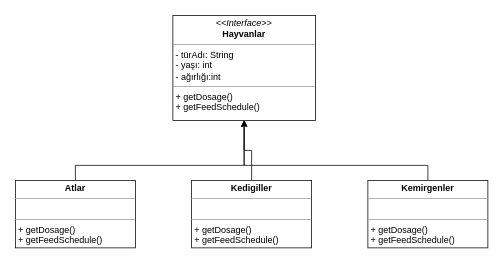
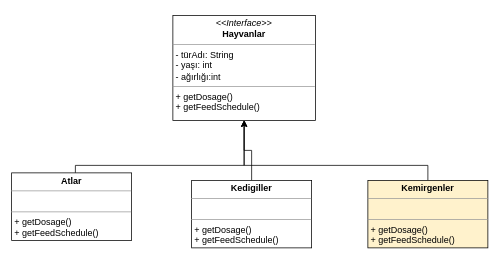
  <mxCell id="0" />
  <mxCell id="1" parent="0" />
  <mxCell id="2" value="&lt;p style=&quot;margin: 0px ; margin-top: 4px ; text-align: center&quot;&gt;&lt;i&gt;&amp;lt;&amp;lt;Interface&amp;gt;&amp;gt;&lt;/i&gt;&lt;br&gt;&lt;b&gt;Hayvanlar&lt;/b&gt;&lt;/p&gt;&lt;hr size=&quot;1&quot;&gt;&lt;p style=&quot;margin: 0px ; margin-left: 4px&quot;&gt;- türAdı: String&lt;br&gt;- yaşı: int&lt;/p&gt;&lt;p style=&quot;margin: 0px ; margin-left: 4px&quot;&gt;- ağırlığı:int&lt;/p&gt;&lt;hr size=&quot;1&quot;&gt;&lt;p style=&quot;margin: 0px ; margin-left: 4px&quot;&gt;+ getDosage()&lt;br&gt;+ getFeedSchedule()&lt;/p&gt;" style="verticalAlign=top;align=left;overflow=fill;fontSize=12;fontFamily=Helvetica;html=1;" vertex="1" parent="1"><mxGeometry x="230" y="20" width="190" height="140" as="geometry" /></mxCell>
  <mxCell id="3" style="edgeStyle=orthogonalEdgeStyle;rounded=0;orthogonalLoop=1;jettySize=auto;html=1;" edge="1" parent="1" source="4" target="2"><mxGeometry relative="1" as="geometry"><Array as="points"><mxPoint x="100" y="220" /><mxPoint x="325" y="220" /></Array></mxGeometry></mxCell>
- <mxCell id="4" value="&lt;p style=&quot;margin: 0px ; margin-top: 4px ; text-align: center&quot;&gt;&lt;b&gt;Atlar&lt;/b&gt;&lt;/p&gt;&lt;hr size=&quot;1&quot;&gt;&lt;p style=&quot;margin: 0px ; margin-left: 4px&quot;&gt;&lt;br&gt;&lt;/p&gt;&lt;hr size=&quot;1&quot;&gt;&lt;p style=&quot;margin: 0px ; margin-left: 4px&quot;&gt;+ getDosage()&lt;br&gt;+ getFeedSchedule()&lt;br&gt;&lt;/p&gt;" style="verticalAlign=top;align=left;overflow=fill;fontSize=12;fontFamily=Helvetica;html=1;" vertex="1" parent="1"><mxGeometry x="20" y="240" width="160" height="90" as="geometry" /></mxCell>
+ <mxCell id="4" value="&lt;p style=&quot;margin: 0px ; margin-top: 4px ; text-align: center&quot;&gt;&lt;b&gt;Atlar&lt;/b&gt;&lt;/p&gt;&lt;hr size=&quot;1&quot;&gt;&lt;p style=&quot;margin: 0px ; margin-left: 4px&quot;&gt;&lt;br&gt;&lt;/p&gt;&lt;hr size=&quot;1&quot;&gt;&lt;p style=&quot;margin: 0px ; margin-left: 4px&quot;&gt;+ getDosage()&lt;br&gt;+ getFeedSchedule()&lt;br&gt;&lt;/p&gt;" style="verticalAlign=top;align=left;overflow=fill;fontSize=12;fontFamily=Helvetica;html=1;" vertex="1" parent="1"><mxGeometry x="15" y="230" width="160" height="90" as="geometry" /></mxCell>
  <mxCell id="5" style="edgeStyle=orthogonalEdgeStyle;rounded=0;orthogonalLoop=1;jettySize=auto;html=1;entryX=0.5;entryY=1;entryDx=0;entryDy=0;" edge="1" parent="1" source="6" target="2"><mxGeometry relative="1" as="geometry" /></mxCell>
  <mxCell id="6" value="&lt;p style=&quot;margin: 0px ; margin-top: 4px ; text-align: center&quot;&gt;&lt;b&gt;Kedigiller&lt;/b&gt;&lt;/p&gt;&lt;hr size=&quot;1&quot;&gt;&lt;p style=&quot;margin: 0px ; margin-left: 4px&quot;&gt;&lt;br&gt;&lt;/p&gt;&lt;hr size=&quot;1&quot;&gt;&lt;p style=&quot;margin: 0px ; margin-left: 4px&quot;&gt;+ getDosage()&lt;br&gt;+ getFeedSchedule()&lt;br&gt;&lt;/p&gt;" style="verticalAlign=top;align=left;overflow=fill;fontSize=12;fontFamily=Helvetica;html=1;" vertex="1" parent="1"><mxGeometry x="255" y="240" width="160" height="90" as="geometry" /></mxCell>
  <mxCell id="7" style="edgeStyle=orthogonalEdgeStyle;rounded=0;orthogonalLoop=1;jettySize=auto;html=1;entryX=0.5;entryY=1;entryDx=0;entryDy=0;" edge="1" parent="1" source="8" target="2"><mxGeometry relative="1" as="geometry"><Array as="points"><mxPoint x="570" y="220" /><mxPoint x="325" y="220" /></Array></mxGeometry></mxCell>
- <mxCell id="8" value="&lt;p style=&quot;margin: 0px ; margin-top: 4px ; text-align: center&quot;&gt;&lt;b&gt;Kemirgenler&lt;/b&gt;&lt;/p&gt;&lt;hr size=&quot;1&quot;&gt;&lt;p style=&quot;margin: 0px ; margin-left: 4px&quot;&gt;&lt;br&gt;&lt;/p&gt;&lt;hr size=&quot;1&quot;&gt;&lt;p style=&quot;margin: 0px ; margin-left: 4px&quot;&gt;+ getDosage()&lt;br&gt;+ getFeedSchedule()&lt;br&gt;&lt;/p&gt;" style="verticalAlign=top;align=left;overflow=fill;fontSize=12;fontFamily=Helvetica;html=1;" vertex="1" parent="1"><mxGeometry x="490" y="240" width="160" height="90" as="geometry" /></mxCell>
+ <mxCell id="8" value="&lt;p style=&quot;margin: 0px ; margin-top: 4px ; text-align: center&quot;&gt;&lt;b&gt;Kemirgenler&lt;/b&gt;&lt;/p&gt;&lt;hr size=&quot;1&quot;&gt;&lt;p style=&quot;margin: 0px ; margin-left: 4px&quot;&gt;&lt;br&gt;&lt;/p&gt;&lt;hr size=&quot;1&quot;&gt;&lt;p style=&quot;margin: 0px ; margin-left: 4px&quot;&gt;+ getDosage()&lt;br&gt;+ getFeedSchedule()&lt;br&gt;&lt;/p&gt;" style="verticalAlign=top;align=left;overflow=fill;fontSize=12;fontFamily=Helvetica;html=1;fillColor=#fff2cc;" vertex="1" parent="1"><mxGeometry x="490" y="240" width="160" height="90" as="geometry" /></mxCell>
